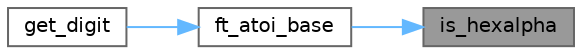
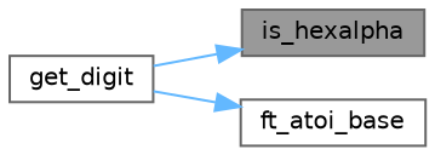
  digraph {
    rankdir=RL
    node [color=grey40 fillcolor=white fontname=Helvetica fontsize=10 shape=box style=filled]
    edge [color=steelblue1 dir=back fontname=Helvetica fontsize=10 labelfontname=Helvetica labelfontsize=10 style=solid]
    n1 [color=gray40 fillcolor=grey60 fontcolor=black height=0.2 label=is_hexalpha width=0.4]
    n2 [height=0.2 label=get_digit width=0.4]
    n3 [height=0.2 label=ft_atoi_base width=0.4]
-   n1 -> n3
+   n1 -> n2
    n3 -> n2
  }
